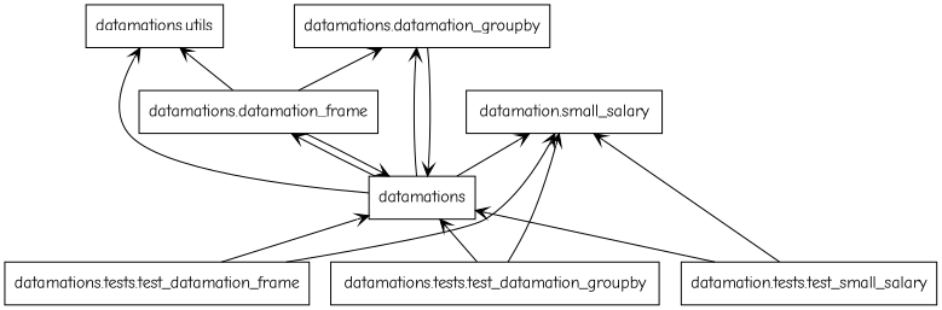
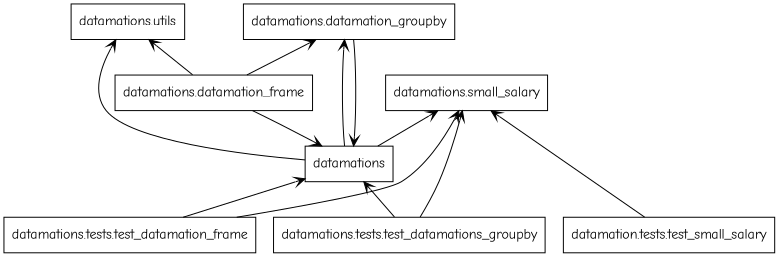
  digraph {
    fontname="Comic Neue"
    rankdir=BT
    node [fontname="Comic Neue" shape=box]
    edge [arrowhead=open arrowtail=none fontname="Comic Neue"]
    n1 [label=datamations]
    n2 [label="datamations.datamation_frame"]
    n3 [label="datamations.datamation_groupby"]
-   n4 [label="datamation.small_salary"]
+   n4 [label="datamations.small_salary"]
    n5 [label="datamations.utils"]
    n6 [label="datamations.tests.test_datamation_frame"]
-   n7 [label="datamations.tests.test_datamation_groupby"]
+   n7 [label="datamations.tests.test_datamations_groupby"]
    n8 [label="datamation.tests.test_small_salary"]
-   n1 -> n2
    n1 -> n3
    n1 -> n4
    n1 -> n5
    n2 -> n1
    n2 -> n3
    n2 -> n5
    n3 -> n1
    n6 -> n1
    n6 -> n4
    n7 -> n1
    n7 -> n4
-   n8 -> n1
    n8 -> n4
  }
